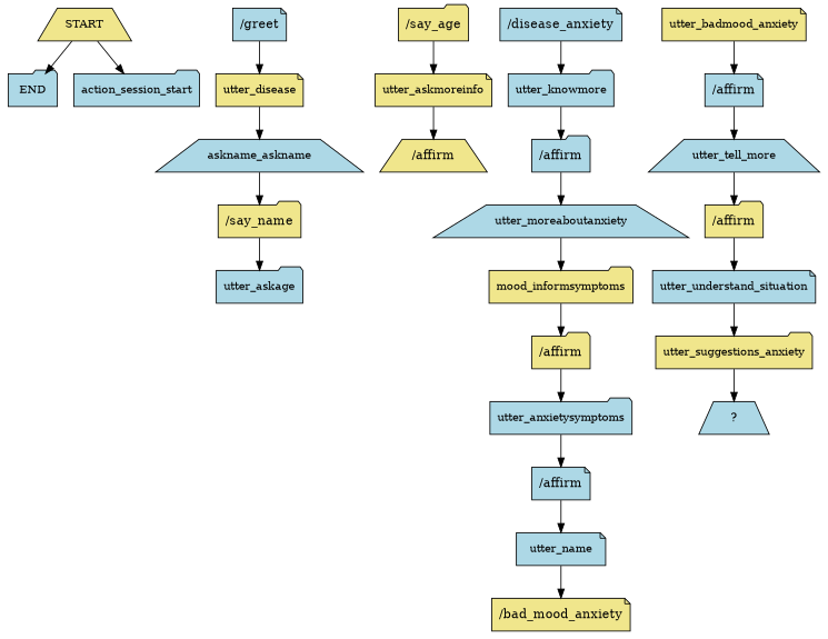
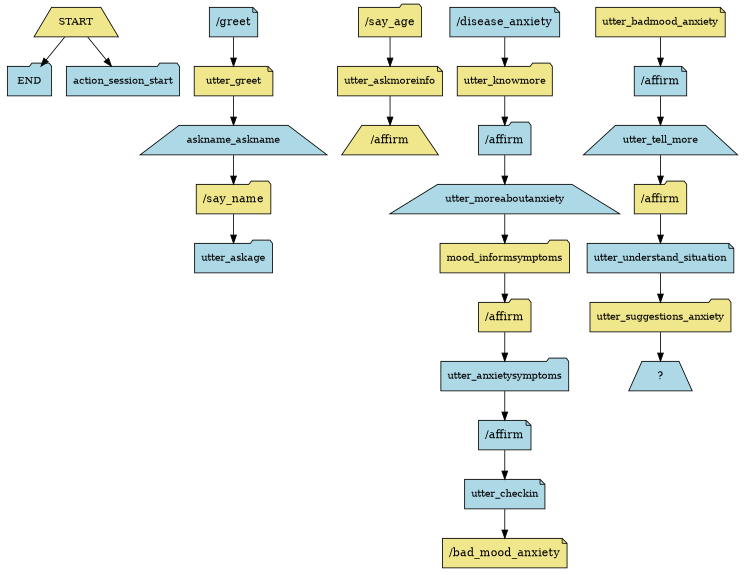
  digraph {
    node [fillcolor=lightblue fontsize=12 shape=folder style=filled]
    n1 [fillcolor=khaki label=START shape=trapezium]
    n2 [label=END]
    n3 [label=action_session_start]
    n4 [label="/greet" shape=note fontsize=""]
-   n5 [fillcolor=khaki label=utter_disease shape=note]
+   n5 [fillcolor=khaki label=utter_greet shape=note]
    n6 [label=askname_askname shape=trapezium]
    n7 [fillcolor=khaki label="/say_name" fontsize=""]
    n8 [label=utter_askage]
    n9 [fillcolor=khaki label="/say_age" fontsize=""]
    n10 [fillcolor=khaki label=utter_askmoreinfo shape=note]
    n11 [fillcolor=khaki label="/affirm" shape=trapezium fontsize=""]
    n12 [label="/disease_anxiety" shape=note fontsize=""]
-   n13 [label=utter_knowmore]
+   n13 [fillcolor=khaki label=utter_knowmore]
    n14 [label="/affirm" fontsize=""]
    n15 [label=utter_moreaboutanxiety shape=trapezium]
    n16 [fillcolor=khaki label=mood_informsymptoms]
    n17 [fillcolor=khaki label="/affirm" fontsize=""]
    n18 [label=utter_anxietysymptoms]
    n19 [label="/affirm" shape=note fontsize=""]
-   n20 [label=utter_name shape=note]
+   n20 [label=utter_checkin shape=note]
    n21 [fillcolor=khaki label="/bad_mood_anxiety" shape=note fontsize=""]
    n22 [fillcolor=khaki label=utter_badmood_anxiety shape=note]
    n23 [label="/affirm" shape=note fontsize=""]
    n24 [label=utter_tell_more shape=trapezium]
    n25 [fillcolor=khaki label="/affirm" fontsize=""]
    n26 [label=utter_understand_situation shape=note]
    n27 [fillcolor=khaki label=utter_suggestions_anxiety]
    n28 [label="  ?  " shape=trapezium fontsize=""]
    n1 -> n2
    n1 -> n3
    n4 -> n5
    n5 -> n6
    n6 -> n7
    n7 -> n8
    n9 -> n10
    n10 -> n11
    n12 -> n13
    n13 -> n14
    n14 -> n15
    n15 -> n16
    n16 -> n17
    n17 -> n18
    n18 -> n19
    n19 -> n20
    n20 -> n21
    n22 -> n23
    n23 -> n24
    n24 -> n25
    n25 -> n26
    n26 -> n27
    n27 -> n28
  }
